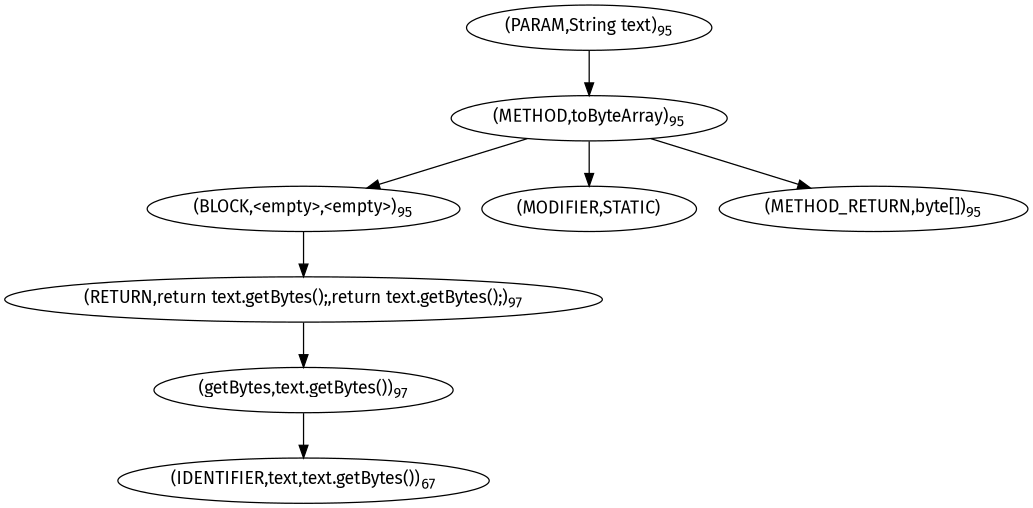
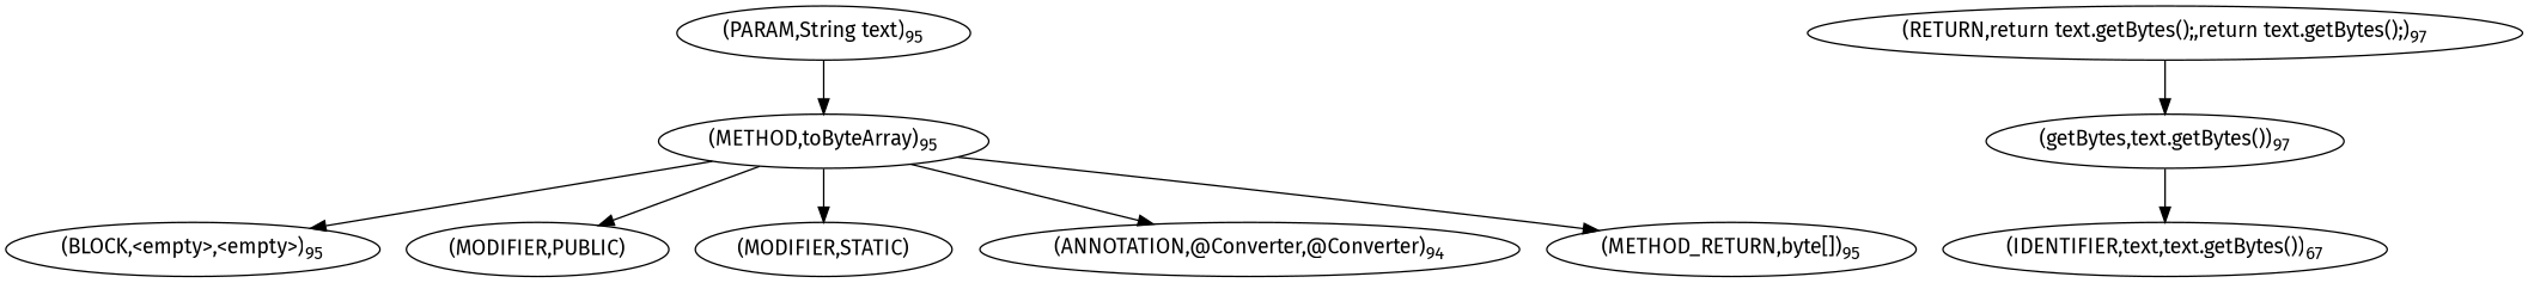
  digraph {
    fontname="Fira Sans"
    node [fontname="Fira Sans"]
    edge [fontname="Fira Sans"]
    n1 [label=<(METHOD,toByteArray)<SUB>95</SUB>>]
    n2 [label=<(BLOCK,&lt;empty&gt;,&lt;empty&gt;)<SUB>95</SUB>>]
+   n3 [label=<(MODIFIER,PUBLIC)>]
    n4 [label=<(MODIFIER,STATIC)>]
+   n5 [label=<(ANNOTATION,@Converter,@Converter)<SUB>94</SUB>>]
    n6 [label=<(METHOD_RETURN,byte[])<SUB>95</SUB>>]
    n7 [label=<(PARAM,String text)<SUB>95</SUB>>]
    n8 [label=<(RETURN,return text.getBytes();,return text.getBytes();)<SUB>97</SUB>>]
    n9 [label=<(getBytes,text.getBytes())<SUB>97</SUB>>]
    n10 [label=<(IDENTIFIER,text,text.getBytes())<SUB>67</SUB>>]
    n1 -> n2
+   n1 -> n3
    n1 -> n4
+   n1 -> n5
    n1 -> n6
-   n2 -> n8
    n7 -> n1
    n8 -> n9
    n9 -> n10
  }
